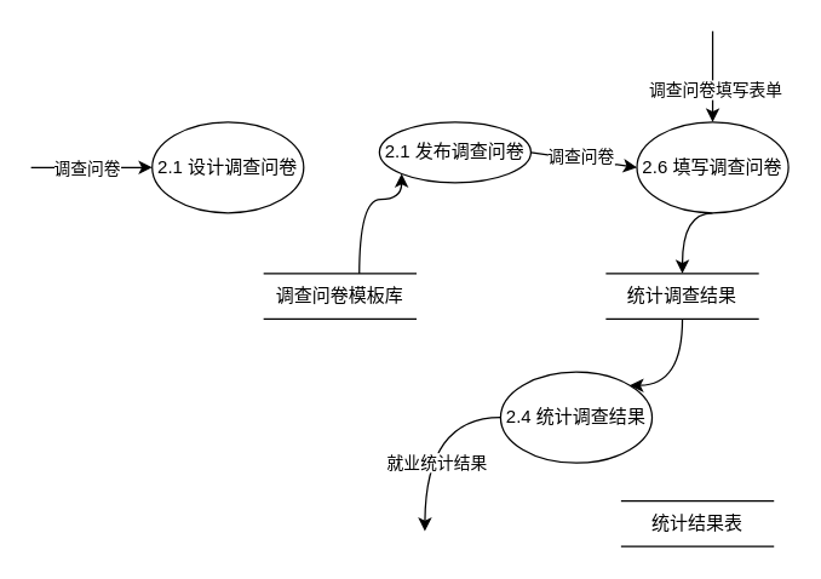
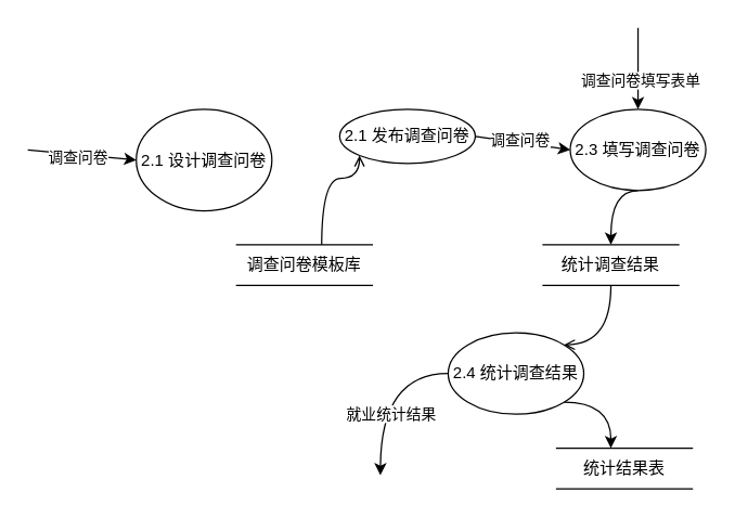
  <mxCell id="0" />
  <mxCell id="1" parent="0" />
  <mxCell id="2" style="rounded=0;orthogonalLoop=1;jettySize=auto;html=1;entryX=0;entryY=0.5;entryDx=0;entryDy=0;" edge="1" parent="1" target="4"><mxGeometry relative="1" as="geometry"><mxPoint x="20" y="110" as="sourcePoint" /></mxGeometry></mxCell>
  <mxCell id="3" value="调查问卷" style="edgeLabel;html=1;align=center;verticalAlign=middle;resizable=0;points=[];" vertex="1" connectable="0" parent="2"><mxGeometry x="0.362" y="1" relative="1" as="geometry"><mxPoint x="-18" y="1" as="offset" /></mxGeometry></mxCell>
- <mxCell id="4" value="2.1 设计调查问卷" style="shape=ellipse;html=1;dashed=0;whiteSpace=wrap;perimeter=ellipsePerimeter;" vertex="1" parent="1"><mxGeometry x="100" y="80" width="100" height="60" as="geometry" /></mxCell>
- <mxCell id="5" style="edgeStyle=orthogonalEdgeStyle;curved=1;rounded=0;orthogonalLoop=1;jettySize=auto;html=1;exitX=0.627;exitY=0.056;exitDx=0;exitDy=0;entryX=0;entryY=1;entryDx=0;entryDy=0;exitPerimeter=0;" edge="1" parent="1" source="18" target="8"><mxGeometry relative="1" as="geometry"><Array as="points"><mxPoint x="237" y="131" /></Array></mxGeometry></mxCell>
+ <mxCell id="4" value="2.1 设计调查问卷" style="shape=ellipse;html=1;dashed=0;whiteSpace=wrap;perimeter=ellipsePerimeter;" vertex="1" parent="1"><mxGeometry x="100" y="80" width="100" height="75" as="geometry" /></mxCell>
+ <mxCell id="5" style="edgeStyle=orthogonalEdgeStyle;curved=1;rounded=0;orthogonalLoop=1;jettySize=auto;html=1;exitX=0.627;exitY=0.056;exitDx=0;exitDy=0;entryX=0;entryY=1;entryDx=0;entryDy=0;exitPerimeter=0;endArrow=open;" edge="1" parent="1" source="18" target="8"><mxGeometry relative="1" as="geometry"><Array as="points"><mxPoint x="237" y="131" /></Array></mxGeometry></mxCell>
  <mxCell id="6" style="rounded=0;orthogonalLoop=1;jettySize=auto;html=1;exitX=1;exitY=0.5;exitDx=0;exitDy=0;entryX=0;entryY=0.5;entryDx=0;entryDy=0;" edge="1" parent="1" source="8" target="12"><mxGeometry relative="1" as="geometry" /></mxCell>
  <mxCell id="7" value="调查问卷" style="edgeLabel;html=1;align=center;verticalAlign=middle;resizable=0;points=[];" vertex="1" connectable="0" parent="6"><mxGeometry x="-0.422" y="1" relative="1" as="geometry"><mxPoint x="13" y="1" as="offset" /></mxGeometry></mxCell>
  <mxCell id="8" value="2.1 发布调查问卷" style="shape=ellipse;html=1;dashed=0;whiteSpace=wrap;perimeter=ellipsePerimeter;" vertex="1" parent="1"><mxGeometry x="250" y="80" width="100" height="40" as="geometry" /></mxCell>
  <mxCell id="9" style="rounded=0;orthogonalLoop=1;jettySize=auto;html=1;exitX=0.5;exitY=1;exitDx=0;exitDy=0;entryX=0.5;entryY=0;entryDx=0;entryDy=0;edgeStyle=orthogonalEdgeStyle;curved=1;" edge="1" parent="1" source="12" target="20"><mxGeometry relative="1" as="geometry"><Array as="points"><mxPoint x="450" y="140" /></Array></mxGeometry></mxCell>
  <mxCell id="10" style="rounded=0;orthogonalLoop=1;jettySize=auto;html=1;entryX=0.5;entryY=0;entryDx=0;entryDy=0;" edge="1" parent="1" target="12"><mxGeometry relative="1" as="geometry"><mxPoint x="470" y="20" as="sourcePoint" /></mxGeometry></mxCell>
  <mxCell id="11" value="调查问卷填写表单" style="edgeLabel;html=1;align=center;verticalAlign=middle;resizable=0;points=[];" vertex="1" connectable="0" parent="10"><mxGeometry x="0.273" y="1" relative="1" as="geometry"><mxPoint as="offset" /></mxGeometry></mxCell>
- <mxCell id="12" value="2.6 填写调查问卷" style="shape=ellipse;html=1;dashed=0;whiteSpace=wrap;perimeter=ellipsePerimeter;" vertex="1" parent="1"><mxGeometry x="420" y="80" width="100" height="60" as="geometry" /></mxCell>
+ <mxCell id="12" value="2.3 填写调查问卷" style="shape=ellipse;html=1;dashed=0;whiteSpace=wrap;perimeter=ellipsePerimeter;" vertex="1" parent="1"><mxGeometry x="420" y="80" width="100" height="60" as="geometry" /></mxCell>
+ <mxCell id="13" style="edgeStyle=orthogonalEdgeStyle;curved=1;rounded=0;orthogonalLoop=1;jettySize=auto;html=1;exitX=1;exitY=1;exitDx=0;exitDy=0;" edge="1" parent="1" source="16" target="17"><mxGeometry relative="1" as="geometry"><Array as="points"><mxPoint x="450" y="296" /></Array></mxGeometry></mxCell>
  <mxCell id="14" style="edgeStyle=orthogonalEdgeStyle;curved=1;rounded=0;orthogonalLoop=1;jettySize=auto;html=1;exitX=0;exitY=0.5;exitDx=0;exitDy=0;" edge="1" parent="1" source="16"><mxGeometry relative="1" as="geometry"><mxPoint x="280" y="350" as="targetPoint" /></mxGeometry></mxCell>
  <mxCell id="15" value="就业统计结果" style="edgeLabel;html=1;align=center;verticalAlign=middle;resizable=0;points=[];" vertex="1" connectable="0" parent="14"><mxGeometry x="0.267" y="7" relative="1" as="geometry"><mxPoint as="offset" /></mxGeometry></mxCell>
  <mxCell id="16" value="2.4 统计调查结果" style="shape=ellipse;html=1;dashed=0;whiteSpace=wrap;perimeter=ellipsePerimeter;" vertex="1" parent="1"><mxGeometry x="330" y="245" width="100" height="60" as="geometry" /></mxCell>
  <mxCell id="17" value="统计结果表" style="html=1;dashed=0;whiteSpace=wrap;shape=partialRectangle;right=0;left=0;" vertex="1" parent="1"><mxGeometry x="410" y="330" width="100" height="30" as="geometry" /></mxCell>
  <mxCell id="18" value="调查问卷模板库" style="html=1;dashed=0;whiteSpace=wrap;shape=partialRectangle;right=0;left=0;" vertex="1" parent="1"><mxGeometry x="174" y="180" width="100" height="30" as="geometry" /></mxCell>
- <mxCell id="19" style="edgeStyle=orthogonalEdgeStyle;curved=1;rounded=0;orthogonalLoop=1;jettySize=auto;html=1;exitX=0.5;exitY=1;exitDx=0;exitDy=0;entryX=1;entryY=0;entryDx=0;entryDy=0;" edge="1" parent="1" source="20" target="16"><mxGeometry relative="1" as="geometry"><Array as="points"><mxPoint x="450" y="254" /></Array></mxGeometry></mxCell>
+ <mxCell id="19" style="edgeStyle=orthogonalEdgeStyle;curved=1;rounded=0;orthogonalLoop=1;jettySize=auto;html=1;exitX=0.5;exitY=1;exitDx=0;exitDy=0;entryX=1;entryY=0;entryDx=0;entryDy=0;endArrow=open;" edge="1" parent="1" source="20" target="16"><mxGeometry relative="1" as="geometry"><Array as="points"><mxPoint x="450" y="254" /></Array></mxGeometry></mxCell>
  <mxCell id="20" value="统计调查结果" style="html=1;dashed=0;whiteSpace=wrap;shape=partialRectangle;right=0;left=0;" vertex="1" parent="1"><mxGeometry x="400" y="180" width="100" height="30" as="geometry" /></mxCell>
